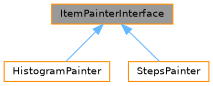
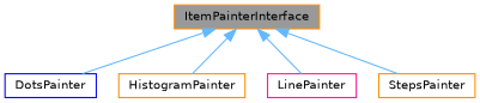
  digraph {
    node [color=darkorange fillcolor=white fontname=Helvetica fontsize=10 shape=box style=filled]
    edge [color=steelblue1 dir=back fontname=Helvetica fontsize=10 labelfontname=Helvetica labelfontsize=10 style=solid]
    n1 [fillcolor=grey60 fontcolor=black height=0.2 label=ItemPainterInterface width=0.4]
+   n2 [color=blue height=0.2 label=DotsPainter width=0.4]
    n3 [height=0.2 label=HistogramPainter width=0.4]
+   n4 [color=deeppink height=0.2 label=LinePainter width=0.4]
    n5 [height=0.2 label=StepsPainter width=0.4]
+   n1 -> n2
    n1 -> n3
+   n1 -> n4
    n1 -> n5
  }
